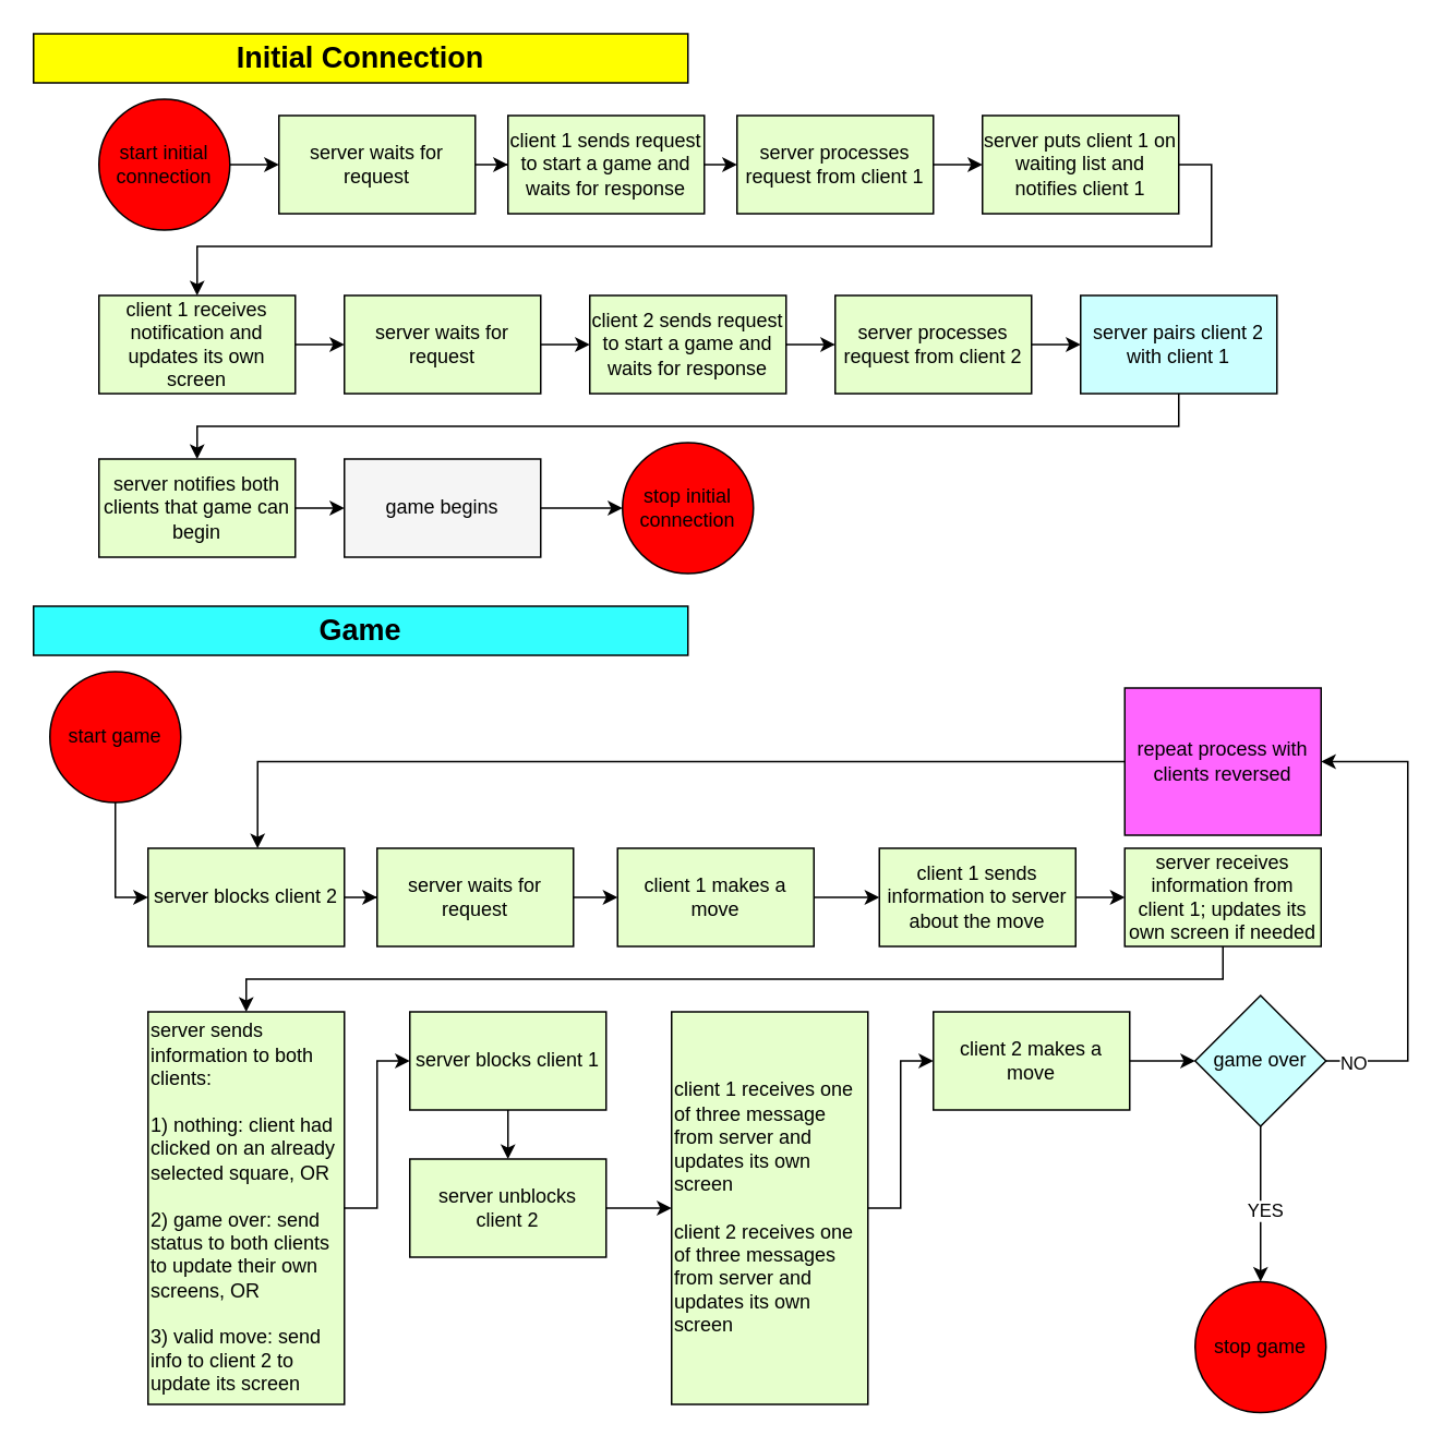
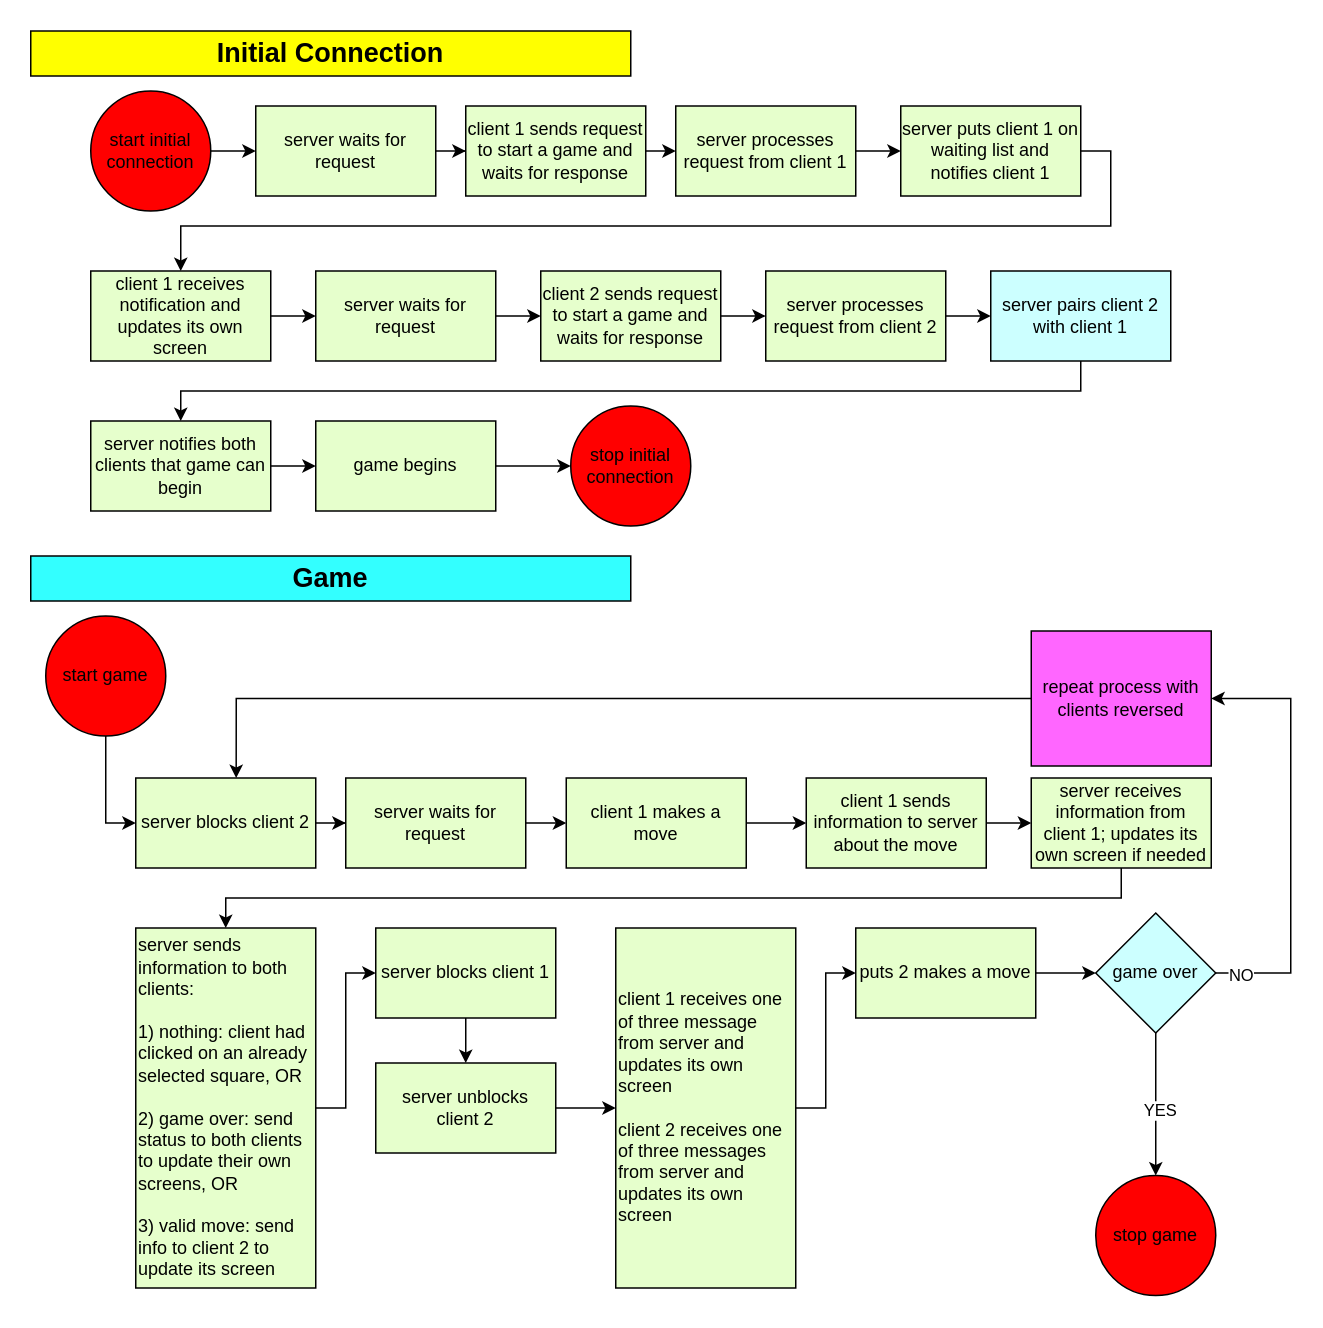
  <mxCell id="0" />
  <mxCell id="1" parent="0" />
  <mxCell id="2" value="" style="edgeStyle=orthogonalEdgeStyle;rounded=0;orthogonalLoop=1;jettySize=auto;html=1;" edge="1" parent="1" source="3" target="5"><mxGeometry relative="1" as="geometry" /></mxCell>
  <mxCell id="3" value="start initial connection" style="ellipse;whiteSpace=wrap;html=1;aspect=fixed;fillColor=#FF0000;" vertex="1" parent="1"><mxGeometry x="60" y="60" width="80" height="80" as="geometry" /></mxCell>
  <mxCell id="4" value="" style="edgeStyle=orthogonalEdgeStyle;rounded=0;orthogonalLoop=1;jettySize=auto;html=1;" edge="1" parent="1" source="5" target="7"><mxGeometry relative="1" as="geometry" /></mxCell>
  <mxCell id="5" value="server waits for request" style="whiteSpace=wrap;html=1;fillColor=#E6FFCC;" vertex="1" parent="1"><mxGeometry x="170" y="70" width="120" height="60" as="geometry" /></mxCell>
  <mxCell id="6" style="edgeStyle=orthogonalEdgeStyle;rounded=0;orthogonalLoop=1;jettySize=auto;html=1;exitX=1;exitY=0.5;exitDx=0;exitDy=0;entryX=0;entryY=0.5;entryDx=0;entryDy=0;" edge="1" parent="1" source="7" target="9"><mxGeometry relative="1" as="geometry" /></mxCell>
  <mxCell id="7" value="client 1 sends request to start a game and waits for response" style="whiteSpace=wrap;html=1;fillColor=#E6FFCC;" vertex="1" parent="1"><mxGeometry x="310" y="70" width="120" height="60" as="geometry" /></mxCell>
  <mxCell id="8" value="" style="edgeStyle=orthogonalEdgeStyle;rounded=0;orthogonalLoop=1;jettySize=auto;html=1;" edge="1" parent="1" source="9" target="11"><mxGeometry relative="1" as="geometry" /></mxCell>
  <mxCell id="9" value="server processes request from client 1" style="whiteSpace=wrap;html=1;fillColor=#E6FFCC;" vertex="1" parent="1"><mxGeometry x="450" y="70" width="120" height="60" as="geometry" /></mxCell>
  <mxCell id="10" value="" style="edgeStyle=orthogonalEdgeStyle;rounded=0;orthogonalLoop=1;jettySize=auto;html=1;" edge="1" parent="1" source="11" target="13"><mxGeometry relative="1" as="geometry"><Array as="points"><mxPoint x="740" y="100" /><mxPoint x="740" y="150" /><mxPoint x="120" y="150" /></Array></mxGeometry></mxCell>
  <mxCell id="11" value="server puts client 1 on waiting list and notifies client 1" style="whiteSpace=wrap;html=1;fillColor=#E6FFCC;" vertex="1" parent="1"><mxGeometry x="600" y="70" width="120" height="60" as="geometry" /></mxCell>
  <mxCell id="12" value="" style="edgeStyle=orthogonalEdgeStyle;rounded=0;orthogonalLoop=1;jettySize=auto;html=1;" edge="1" parent="1" source="13" target="16"><mxGeometry relative="1" as="geometry" /></mxCell>
  <mxCell id="13" value="client 1 receives notification and updates its own screen" style="whiteSpace=wrap;html=1;fillColor=#E6FFCC;" vertex="1" parent="1"><mxGeometry x="60" y="180" width="120" height="60" as="geometry" /></mxCell>
  <mxCell id="14" value="&lt;font style=&quot;font-size: 18px;&quot;&gt;Initial Connection&lt;/font&gt;" style="rounded=0;whiteSpace=wrap;html=1;fillColor=#FFFF00;fontStyle=1" vertex="1" parent="1"><mxGeometry width="400" height="30" as="geometry" x="20" y="20" /></mxCell>
  <mxCell id="15" value="" style="edgeStyle=orthogonalEdgeStyle;rounded=0;orthogonalLoop=1;jettySize=auto;html=1;" edge="1" parent="1" source="16" target="18"><mxGeometry relative="1" as="geometry" /></mxCell>
  <mxCell id="16" value="server waits for request" style="whiteSpace=wrap;html=1;fillColor=#E6FFCC;" vertex="1" parent="1"><mxGeometry x="210" y="180" width="120" height="60" as="geometry" /></mxCell>
  <mxCell id="17" value="" style="edgeStyle=orthogonalEdgeStyle;rounded=0;orthogonalLoop=1;jettySize=auto;html=1;" edge="1" parent="1" source="18" target="20"><mxGeometry relative="1" as="geometry" /></mxCell>
  <mxCell id="18" value="client 2 sends request to start a game and waits for response" style="whiteSpace=wrap;html=1;fillColor=#E6FFCC;" vertex="1" parent="1"><mxGeometry x="360" y="180" width="120" height="60" as="geometry" /></mxCell>
  <mxCell id="19" value="" style="edgeStyle=orthogonalEdgeStyle;rounded=0;orthogonalLoop=1;jettySize=auto;html=1;" edge="1" parent="1" source="20" target="22"><mxGeometry relative="1" as="geometry" /></mxCell>
  <mxCell id="20" value="server processes request from client 2" style="whiteSpace=wrap;html=1;fillColor=#E6FFCC;" vertex="1" parent="1"><mxGeometry x="510" y="180" width="120" height="60" as="geometry" /></mxCell>
  <mxCell id="21" value="" style="edgeStyle=orthogonalEdgeStyle;rounded=0;orthogonalLoop=1;jettySize=auto;html=1;" edge="1" parent="1" source="22" target="24"><mxGeometry relative="1" as="geometry"><Array as="points"><mxPoint x="720" y="260" /><mxPoint x="120" y="260" /></Array></mxGeometry></mxCell>
  <mxCell id="22" value="server pairs client 2 with client 1" style="whiteSpace=wrap;html=1;fillColor=#ccffff;" vertex="1" parent="1"><mxGeometry x="660" y="180" width="120" height="60" as="geometry" /></mxCell>
  <mxCell id="23" value="" style="edgeStyle=orthogonalEdgeStyle;rounded=0;orthogonalLoop=1;jettySize=auto;html=1;" edge="1" parent="1" source="24" target="26"><mxGeometry relative="1" as="geometry" /></mxCell>
  <mxCell id="24" value="server notifies both clients that game can begin" style="whiteSpace=wrap;html=1;fillColor=#E6FFCC;" vertex="1" parent="1"><mxGeometry x="60" y="280" width="120" height="60" as="geometry" /></mxCell>
  <mxCell id="25" style="edgeStyle=orthogonalEdgeStyle;rounded=0;orthogonalLoop=1;jettySize=auto;html=1;exitX=1;exitY=0.5;exitDx=0;exitDy=0;entryX=0;entryY=0.5;entryDx=0;entryDy=0;" edge="1" parent="1" source="26" target="56"><mxGeometry relative="1" as="geometry" /></mxCell>
- <mxCell id="26" value="game begins" style="whiteSpace=wrap;html=1;fillColor=#f5f5f5;" vertex="1" parent="1"><mxGeometry x="210" y="280" width="120" height="60" as="geometry" /></mxCell>
+ <mxCell id="26" value="game begins" style="whiteSpace=wrap;html=1;fillColor=#E6FFCC;" vertex="1" parent="1"><mxGeometry x="210" y="280" width="120" height="60" as="geometry" /></mxCell>
  <mxCell id="27" value="&lt;font style=&quot;font-size: 18px;&quot;&gt;Game&lt;/font&gt;" style="rounded=0;whiteSpace=wrap;html=1;fillColor=#33FFFF;fontStyle=1" vertex="1" parent="1"><mxGeometry y="370" width="400" height="30" as="geometry" x="20" /></mxCell>
  <mxCell id="28" value="" style="edgeStyle=orthogonalEdgeStyle;rounded=0;orthogonalLoop=1;jettySize=auto;html=1;" edge="1" parent="1" source="29" target="37"><mxGeometry relative="1" as="geometry" /></mxCell>
  <mxCell id="29" value="server blocks client 2" style="whiteSpace=wrap;html=1;fillColor=#E6FFCC;" vertex="1" parent="1"><mxGeometry x="90" y="518" width="120" height="60" as="geometry" /></mxCell>
  <mxCell id="30" value="" style="edgeStyle=orthogonalEdgeStyle;rounded=0;orthogonalLoop=1;jettySize=auto;html=1;" edge="1" parent="1" source="31" target="33"><mxGeometry relative="1" as="geometry" /></mxCell>
  <mxCell id="31" value="client 1 makes a move" style="whiteSpace=wrap;html=1;fillColor=#E6FFCC;" vertex="1" parent="1"><mxGeometry x="377" y="518" width="120" height="60" as="geometry" /></mxCell>
  <mxCell id="32" value="" style="edgeStyle=orthogonalEdgeStyle;rounded=0;orthogonalLoop=1;jettySize=auto;html=1;" edge="1" parent="1" source="33" target="35"><mxGeometry relative="1" as="geometry" /></mxCell>
  <mxCell id="33" value="client 1 sends information to server about the move" style="whiteSpace=wrap;html=1;fillColor=#E6FFCC;" vertex="1" parent="1"><mxGeometry x="537" y="518" width="120" height="60" as="geometry" /></mxCell>
  <mxCell id="34" value="" style="edgeStyle=orthogonalEdgeStyle;rounded=0;orthogonalLoop=1;jettySize=auto;html=1;" edge="1" parent="1" source="35" target="39"><mxGeometry relative="1" as="geometry"><Array as="points"><mxPoint x="747" y="598" /><mxPoint x="150" y="598" /></Array></mxGeometry></mxCell>
  <mxCell id="35" value="server receives information from client 1; updates its own screen if needed" style="whiteSpace=wrap;html=1;fillColor=#E6FFCC;" vertex="1" parent="1"><mxGeometry x="687" y="518" width="120" height="60" as="geometry" /></mxCell>
  <mxCell id="36" value="" style="edgeStyle=orthogonalEdgeStyle;rounded=0;orthogonalLoop=1;jettySize=auto;html=1;" edge="1" parent="1" source="37" target="31"><mxGeometry relative="1" as="geometry" /></mxCell>
  <mxCell id="37" value="server waits for request" style="whiteSpace=wrap;html=1;fillColor=#E6FFCC;" vertex="1" parent="1"><mxGeometry x="230" y="518" width="120" height="60" as="geometry" /></mxCell>
  <mxCell id="38" value="" style="edgeStyle=orthogonalEdgeStyle;rounded=0;orthogonalLoop=1;jettySize=auto;html=1;" edge="1" parent="1" source="39" target="53"><mxGeometry relative="1" as="geometry" /></mxCell>
  <mxCell id="39" value="server sends information to both clients:&lt;br&gt;&lt;br&gt;1) nothing: client had clicked on an already selected square, OR&lt;br&gt;&lt;br&gt;2) game over: send status to both clients to update their own screens, OR&lt;br&gt;&lt;br&gt;3) valid move: send info to client 2 to update its screen" style="whiteSpace=wrap;html=1;fillColor=#E6FFCC;align=left;" vertex="1" parent="1"><mxGeometry x="90" y="618" width="120" height="240" as="geometry" /></mxCell>
  <mxCell id="40" style="edgeStyle=orthogonalEdgeStyle;rounded=0;orthogonalLoop=1;jettySize=auto;html=1;entryX=0;entryY=0.5;entryDx=0;entryDy=0;" edge="1" parent="1" source="41" target="43"><mxGeometry relative="1" as="geometry" /></mxCell>
  <mxCell id="41" value="client 1 receives one of three message from server and updates its own screen&lt;br&gt;&lt;br&gt;client 2 receives one of three messages from server and updates its own screen" style="whiteSpace=wrap;html=1;align=left;fillColor=#E6FFCC;" vertex="1" parent="1"><mxGeometry x="410" y="618" width="120" height="240" as="geometry" /></mxCell>
  <mxCell id="42" value="" style="edgeStyle=orthogonalEdgeStyle;rounded=0;orthogonalLoop=1;jettySize=auto;html=1;" edge="1" parent="1" source="43" target="50"><mxGeometry relative="1" as="geometry" /></mxCell>
- <mxCell id="43" value="client 2 makes a move" style="whiteSpace=wrap;html=1;align=center;fillColor=#E6FFCC;" vertex="1" parent="1"><mxGeometry x="570" y="618" width="120" height="60" as="geometry" /></mxCell>
+ <mxCell id="43" value="puts 2 makes a move" style="whiteSpace=wrap;html=1;align=center;fillColor=#E6FFCC;" vertex="1" parent="1"><mxGeometry x="570" y="618" width="120" height="60" as="geometry" /></mxCell>
  <mxCell id="44" style="edgeStyle=orthogonalEdgeStyle;rounded=0;orthogonalLoop=1;jettySize=auto;html=1;entryX=0.558;entryY=0;entryDx=0;entryDy=0;entryPerimeter=0;" edge="1" parent="1" source="45" target="29"><mxGeometry relative="1" as="geometry" /></mxCell>
  <mxCell id="45" value="repeat process with clients reversed" style="whiteSpace=wrap;html=1;fillColor=#FF66FF;" vertex="1" parent="1"><mxGeometry x="687" y="420" width="120" height="90" as="geometry" /></mxCell>
  <mxCell id="46" value="" style="edgeStyle=orthogonalEdgeStyle;rounded=0;orthogonalLoop=1;jettySize=auto;html=1;" edge="1" parent="1" source="50" target="51"><mxGeometry relative="1" as="geometry" /></mxCell>
  <mxCell id="47" value="YES" style="edgeLabel;html=1;align=center;verticalAlign=middle;resizable=0;points=[];" connectable="0" vertex="1" parent="46"><mxGeometry x="0.075" y="2" relative="1" as="geometry"><mxPoint as="offset" /></mxGeometry></mxCell>
  <mxCell id="48" style="edgeStyle=orthogonalEdgeStyle;rounded=0;orthogonalLoop=1;jettySize=auto;html=1;entryX=1;entryY=0.5;entryDx=0;entryDy=0;" edge="1" parent="1" source="50" target="45"><mxGeometry relative="1" as="geometry"><Array as="points"><mxPoint x="860" y="648" /><mxPoint x="860" y="465" /></Array></mxGeometry></mxCell>
  <mxCell id="49" value="NO" style="edgeLabel;html=1;align=center;verticalAlign=middle;resizable=0;points=[];" connectable="0" vertex="1" parent="48"><mxGeometry x="-0.888" y="-1" relative="1" as="geometry"><mxPoint as="offset" /></mxGeometry></mxCell>
  <mxCell id="50" value="game over" style="rhombus;whiteSpace=wrap;html=1;fillColor=#CCFFFF;" vertex="1" parent="1"><mxGeometry x="730" y="608" width="80" height="80" as="geometry" /></mxCell>
  <mxCell id="51" value="stop game" style="ellipse;whiteSpace=wrap;html=1;fillColor=#FF0000;" vertex="1" parent="1"><mxGeometry x="730" y="783" width="80" height="80" as="geometry" /></mxCell>
  <mxCell id="52" value="" style="edgeStyle=orthogonalEdgeStyle;rounded=0;orthogonalLoop=1;jettySize=auto;html=1;" edge="1" parent="1" source="53" target="55"><mxGeometry relative="1" as="geometry" /></mxCell>
  <mxCell id="53" value="server blocks client 1" style="whiteSpace=wrap;html=1;align=center;fillColor=#E6FFCC;" vertex="1" parent="1"><mxGeometry x="250" y="618" width="120" height="60" as="geometry" /></mxCell>
  <mxCell id="54" value="" style="edgeStyle=orthogonalEdgeStyle;rounded=0;orthogonalLoop=1;jettySize=auto;html=1;" edge="1" parent="1" source="55" target="41"><mxGeometry relative="1" as="geometry" /></mxCell>
  <mxCell id="55" value="server unblocks &lt;br&gt;client 2" style="whiteSpace=wrap;html=1;fillColor=#E6FFCC;" vertex="1" parent="1"><mxGeometry x="250" y="708" width="120" height="60" as="geometry" /></mxCell>
  <mxCell id="56" value="stop initial connection" style="ellipse;whiteSpace=wrap;html=1;aspect=fixed;fillColor=#FF0000;" vertex="1" parent="1"><mxGeometry x="380" y="270" width="80" height="80" as="geometry" /></mxCell>
  <mxCell id="57" style="edgeStyle=orthogonalEdgeStyle;rounded=0;orthogonalLoop=1;jettySize=auto;html=1;entryX=0;entryY=0.5;entryDx=0;entryDy=0;" edge="1" parent="1" source="58" target="29"><mxGeometry relative="1" as="geometry" /></mxCell>
  <mxCell id="58" value="start game" style="ellipse;whiteSpace=wrap;html=1;aspect=fixed;fillColor=#FF0000;" vertex="1" parent="1"><mxGeometry x="30" y="410" width="80" height="80" as="geometry" /></mxCell>
